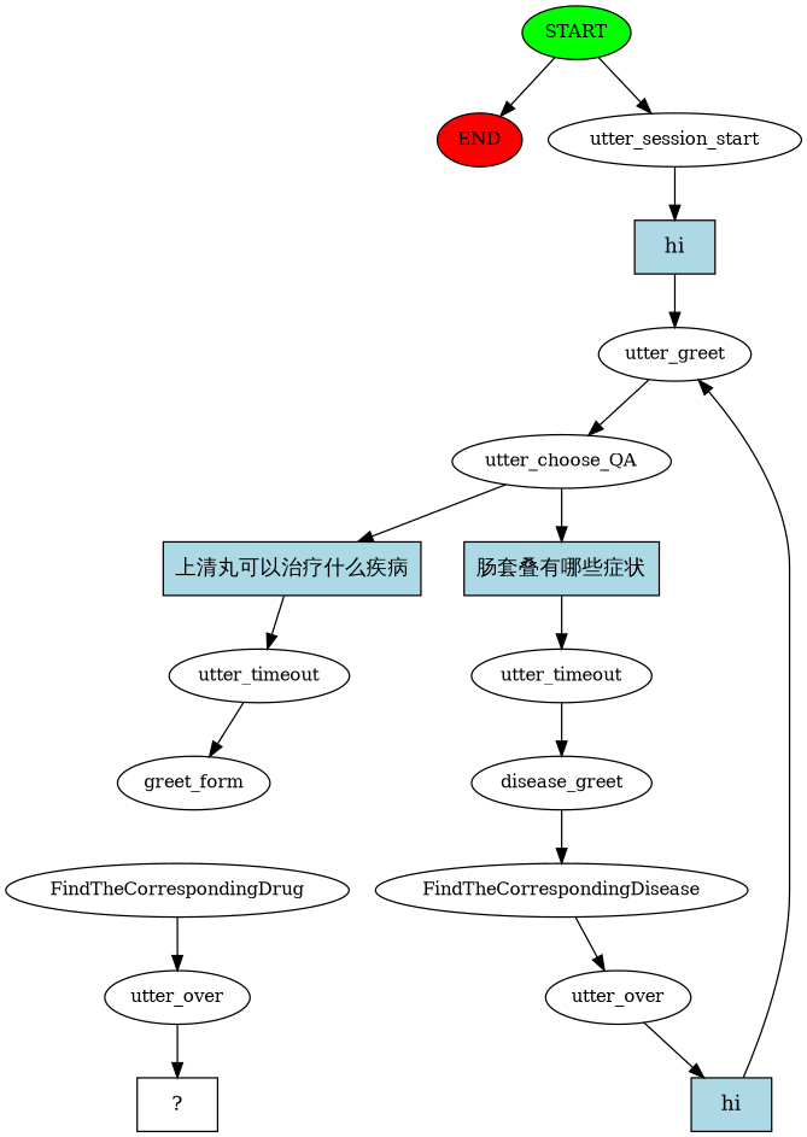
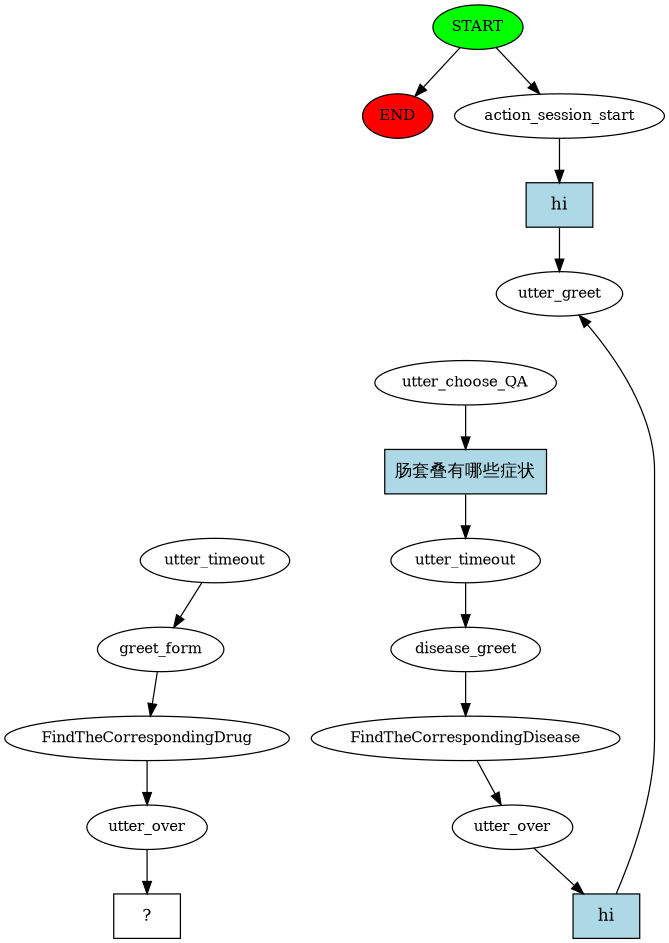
  digraph {
    node [fontsize=12]
    n1 [fillcolor=green label=START style=filled]
    n2 [fillcolor=red label=END style=filled]
-   n3 [label=utter_session_start]
+   n3 [label=action_session_start]
    n4 [fillcolor=lightblue label=hi shape=rect style=filled fontsize=""]
    n5 [label=utter_greet]
    n6 [label=utter_choose_QA]
    n7 [fillcolor=lightblue label="肠套叠有哪些症状" shape=rect style=filled fontsize=""]
-   n8 [fillcolor=lightblue label="上清丸可以治疗什么疾病" shape=rect style=filled fontsize=""]
    n9 [label=utter_timeout]
    n10 [label=utter_timeout]
    n11 [label=disease_greet]
    n12 [label=FindTheCorrespondingDisease]
    n13 [label=utter_over]
    n14 [fillcolor=lightblue label=hi shape=rect style=filled fontsize=""]
    n15 [label=greet_form]
    n16 [label=FindTheCorrespondingDrug]
    n17 [label=utter_over]
    n18 [label="  ?  " shape=rect fontsize=""]
    n1 -> n2
    n1 -> n3
    n3 -> n4
    n4 -> n5
-   n5 -> n6
    n6 -> n7
-   n6 -> n8
    n7 -> n9
-   n8 -> n10
    n9 -> n11
    n10 -> n15
    n11 -> n12
    n12 -> n13
    n13 -> n14
    n14 -> n5
+   n15 -> n16
    n16 -> n17
    n17 -> n18
  }
